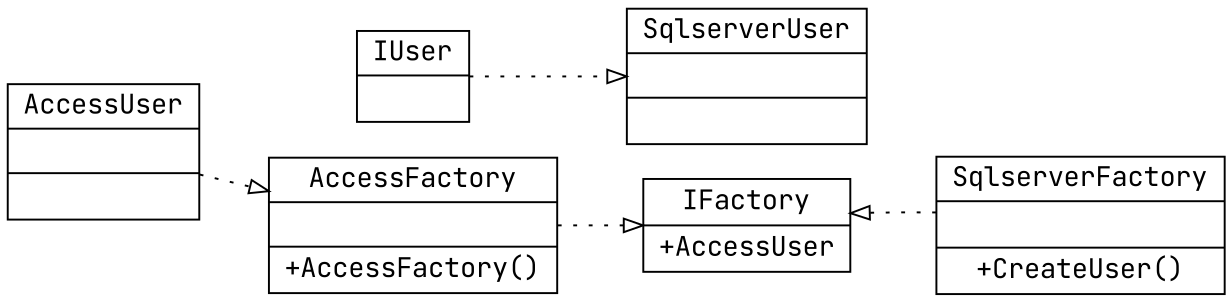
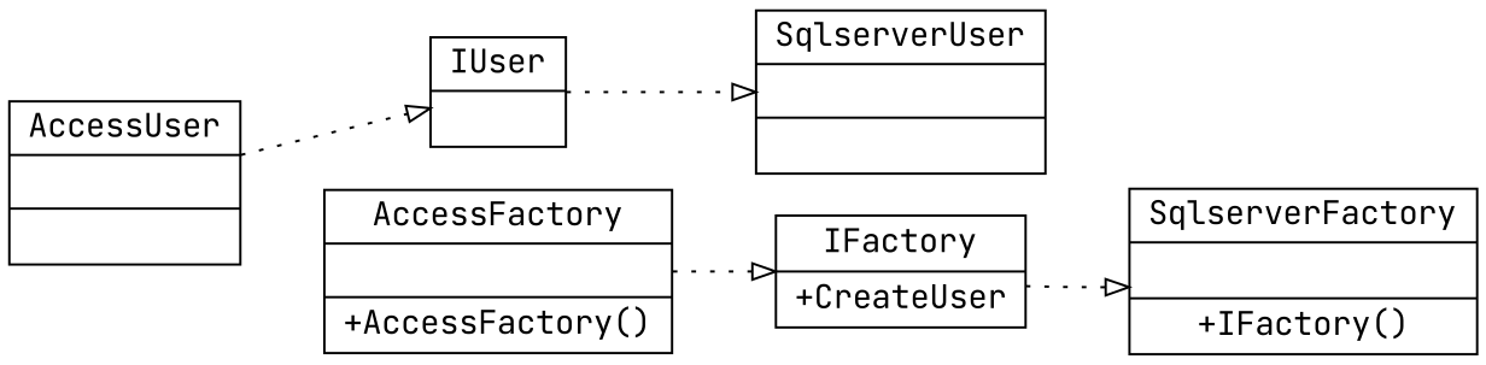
  digraph {
    fontname="JetBrains Mono"
    rankdir=LR
    node [fontname="JetBrains Mono" shape=record]
    edge [arrowhead=onormal fontname="JetBrains Mono" style=dotted]
    n1 [label="IUser|"]
    n2 [label="SqlserverUser| |"]
    n3 [label="AccessUser| |"]
-   n4 [label="IFactory|+AccessUser"]
-   n5 [label="SqlserverFactory| |+CreateUser()"]
+   n4 [label="IFactory|+CreateUser"]
+   n5 [label="SqlserverFactory| |+IFactory()"]
    n6 [label="AccessFactory| |+AccessFactory()"]
    subgraph sub_1 {
      rankdir=TB
      n1
      n2
      n3
    }
    subgraph sub_2 {
      rankdir=TB
      n4
      n5
      n6
    }
    n1 -> n2
-   n3 -> n6
-   n5 -> n4
+   n3 -> n1
+   n4 -> n5
    n6 -> n4
  }
